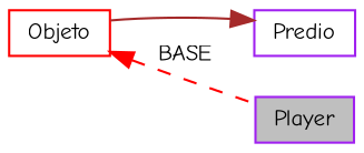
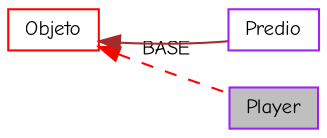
  digraph {
    fontname="Comic Neue"
    rankdir=LR
    node [color=purple fillcolor=white fontname="Comic Neue" fontsize=10 shape=record style=filled]
    edge [dir=back fontname="Comic Neue" fontsize=10 labelfontname=Helvetica labelfontsize=10]
    n1 [fillcolor=grey75 fontcolor=black height=0.2 label=Player width=0.4]
    n2 [height=0.2 label=Predio width=0.4]
    n3 [color=red height=0.2 label=Objeto width=0.4]
    n3 -> n1 [color=red label=" BASE" style=dashed]
-   n2 -> n3 [color=brown style=solid]
+   n3 -> n2 [color=brown style=solid]
  }
